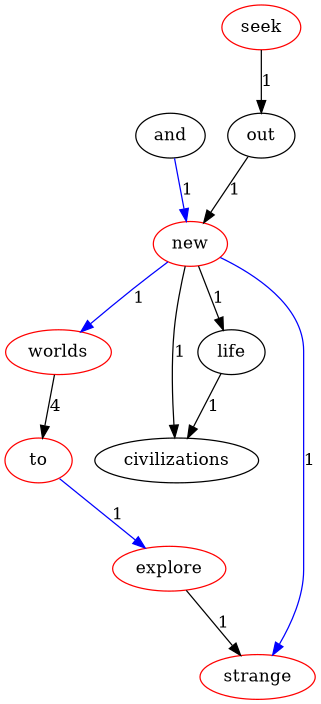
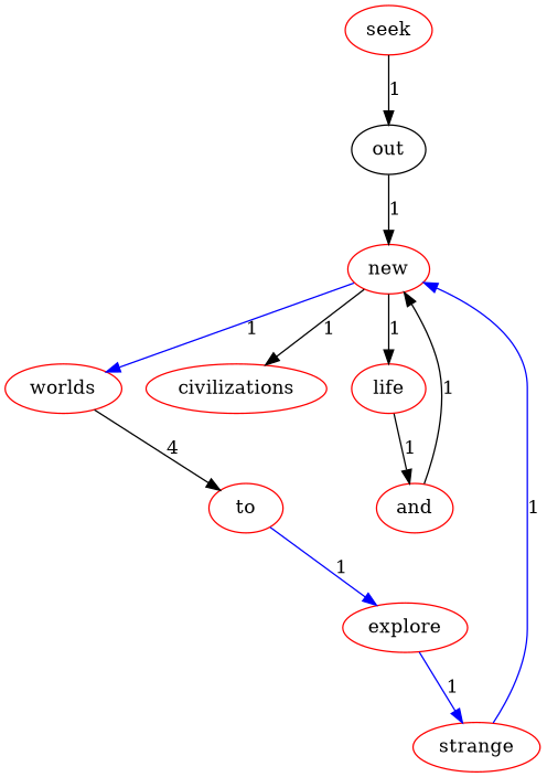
  digraph {
    node [color=red]
    new
    worlds
-   civilizations [color=""]
-   life [color=""]
+   civilizations
+   life
    to
-   and [color=""]
+   and
    explore
    strange
    seek
    out [color=""]
    new -> worlds [color=blue label=1]
    new -> civilizations [label=1]
    new -> life [label=1]
    worlds -> to [label=4]
-   life -> civilizations [label=1]
+   life -> and [label=1]
    to -> explore [color=blue label=1]
-   and -> new [label=1 color=blue]
-   explore -> strange [color=black label=1]
-   new -> strange [color=blue label=1]
+   and -> new [label=1]
+   explore -> strange [color=blue label=1]
+   strange -> new [color=blue label=1]
    seek -> out [label=1]
    out -> new [label=1]
  }
